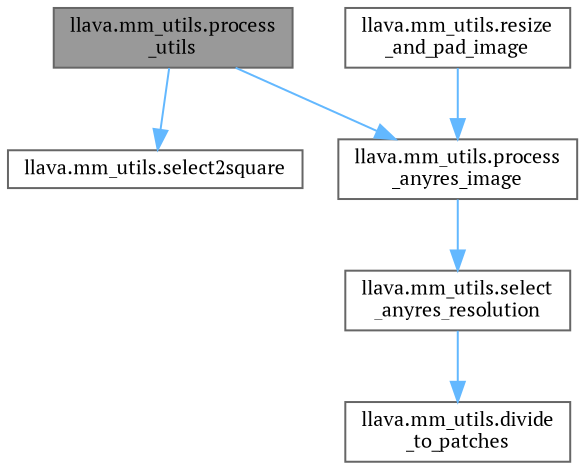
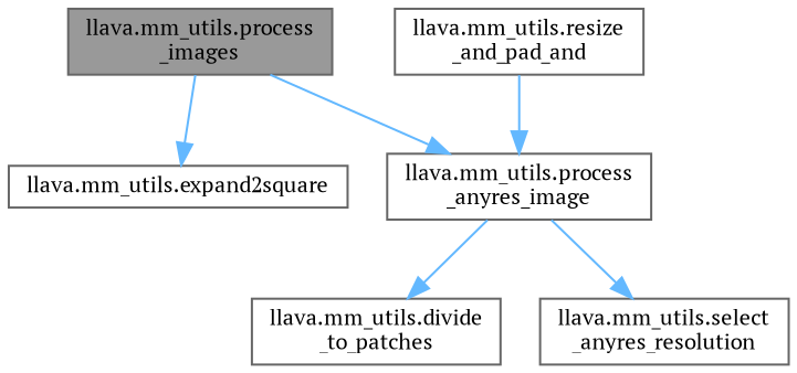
  digraph {
    fontname="PT Serif"
    rankdir=TB
    node [color=grey40 fillcolor=white fontname="PT Serif" fontsize=10 shape=box style=filled]
    edge [color=steelblue1 fontname="PT Serif" fontsize=10 labelfontname=Helvetica labelfontsize=10 style=solid]
-   n1 [color=gray40 fillcolor=grey60 fontcolor=black height=0.2 label="llava.mm_utils.process\l_utils" width=0.4]
-   n2 [height=0.2 label="llava.mm_utils.select2square" width=0.4]
+   n1 [color=gray40 fillcolor=grey60 fontcolor=black height=0.2 label="llava.mm_utils.process\l_images" width=0.4]
+   n2 [height=0.2 label="llava.mm_utils.expand2square" width=0.4]
    n3 [height=0.2 label="llava.mm_utils.process\l_anyres_image" width=0.4]
    n4 [height=0.2 label="llava.mm_utils.divide\l_to_patches" width=0.4]
    n5 [height=0.2 label="llava.mm_utils.select\l_anyres_resolution" width=0.4]
-   n6 [height=0.2 label="llava.mm_utils.resize\l_and_pad_image" width=0.4]
+   n6 [height=0.2 label="llava.mm_utils.resize\l_and_pad_and" width=0.4]
    n1 -> n2
    n1 -> n3
-   n5 -> n4
+   n3 -> n4
    n3 -> n5
    n6 -> n3
  }
